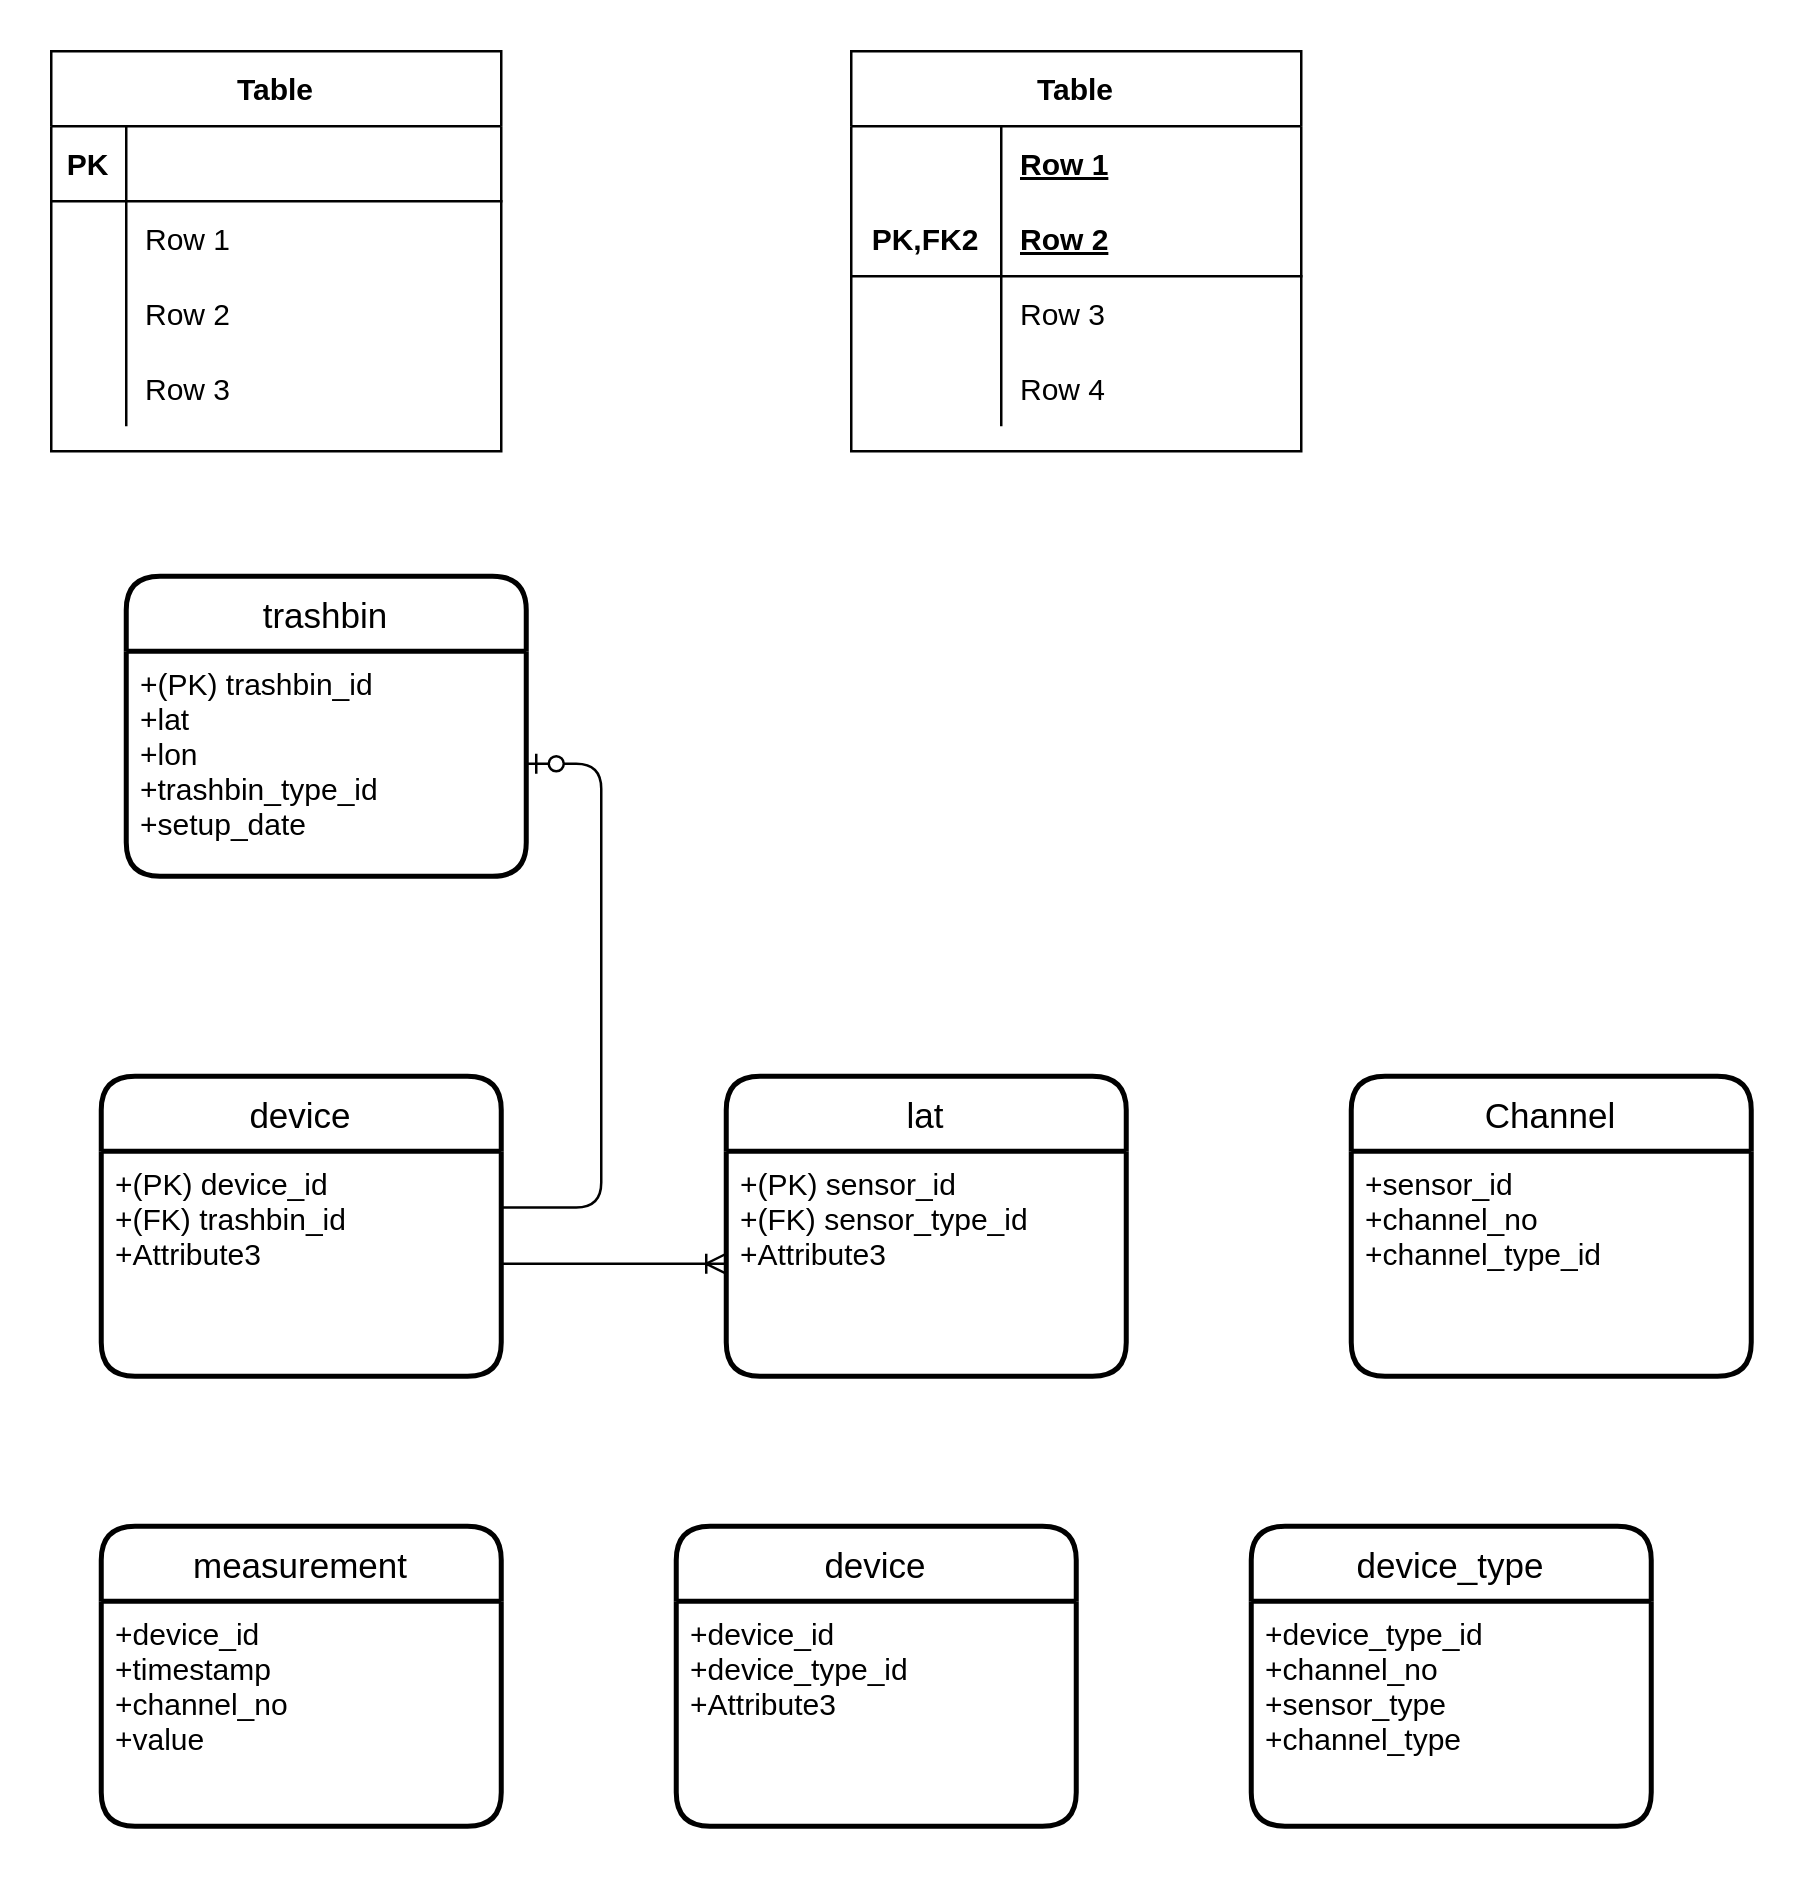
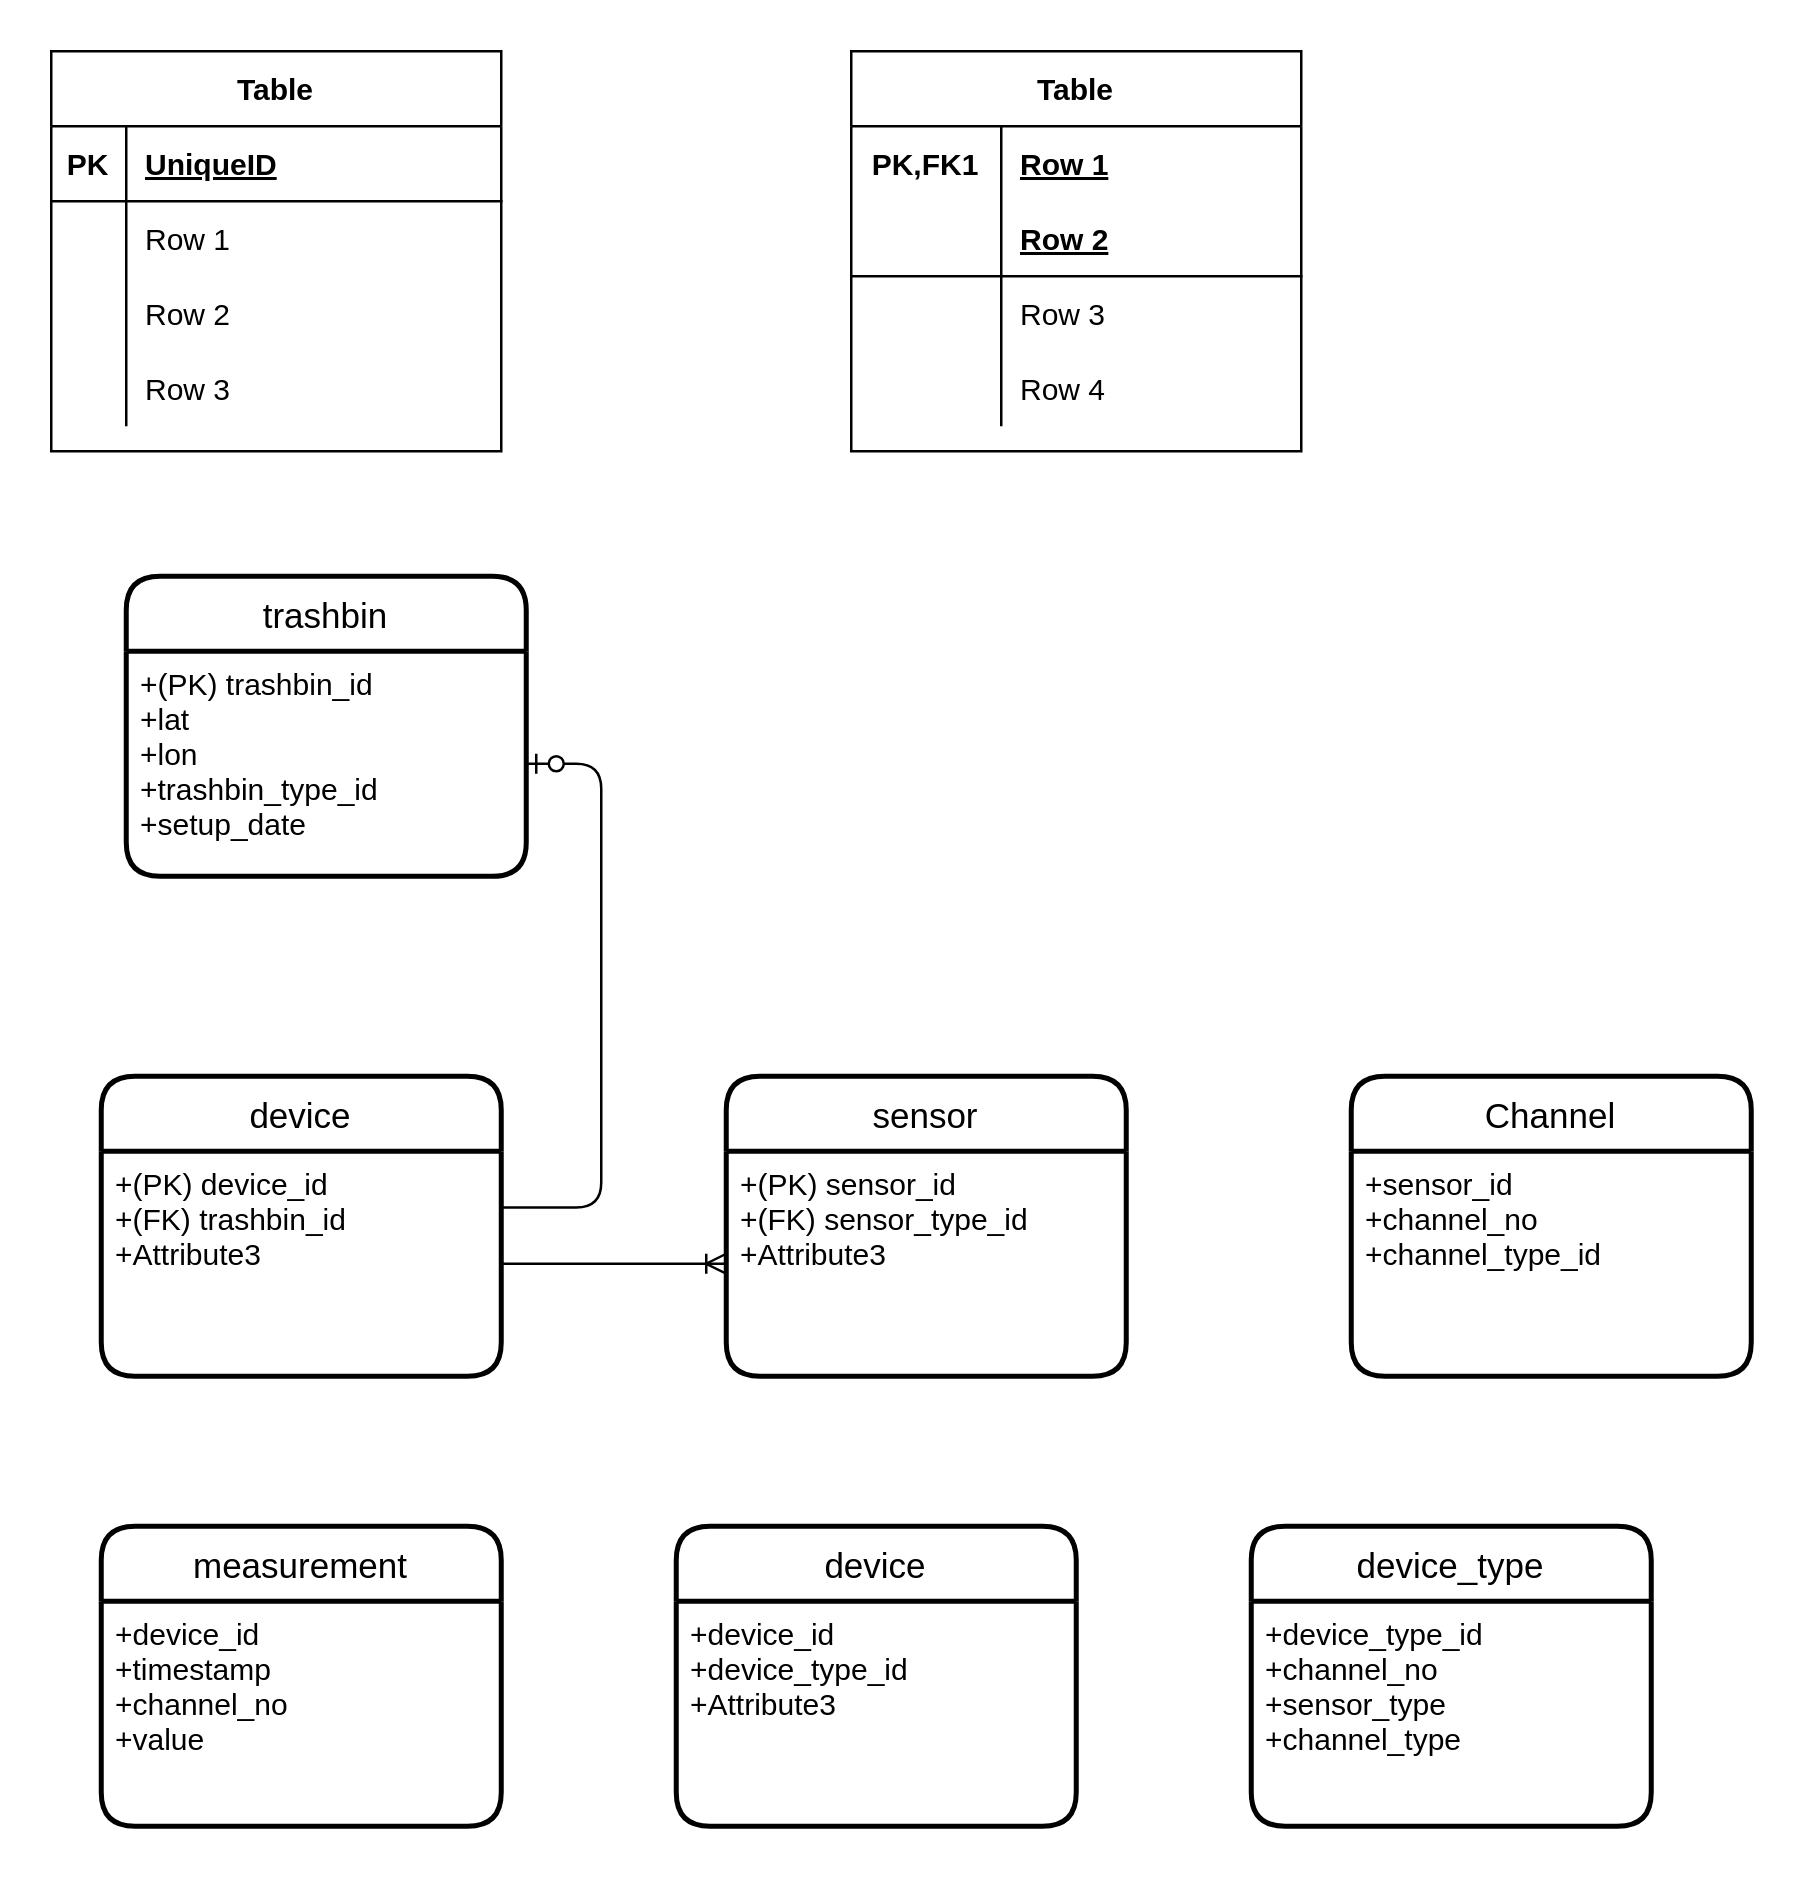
  <mxCell id="0" />
  <mxCell id="1" parent="0" />
  <mxCell id="2" value="Table" style="shape=table;startSize=30;container=1;collapsible=1;childLayout=tableLayout;fixedRows=1;rowLines=0;fontStyle=1;align=center;resizeLast=1;" vertex="1" parent="1"><mxGeometry x="20" y="20" width="180" height="160" as="geometry" /></mxCell>
  <mxCell id="3" value="" style="shape=partialRectangle;collapsible=0;dropTarget=0;pointerEvents=0;fillColor=none;top=0;left=0;bottom=1;right=0;points=[[0,0.5],[1,0.5]];portConstraint=eastwest;" vertex="1" parent="2"><mxGeometry y="30" width="180" height="30" as="geometry" /></mxCell>
  <mxCell id="4" value="PK" style="shape=partialRectangle;connectable=0;fillColor=none;top=0;left=0;bottom=0;right=0;fontStyle=1;overflow=hidden;" vertex="1" parent="3"><mxGeometry width="30" height="30" as="geometry" /></mxCell>
+ <mxCell id="5" value="UniqueID" style="shape=partialRectangle;connectable=0;fillColor=none;top=0;left=0;bottom=0;right=0;align=left;spacingLeft=6;fontStyle=5;overflow=hidden;" vertex="1" parent="3"><mxGeometry x="30" width="150" height="30" as="geometry" /></mxCell>
  <mxCell id="6" value="" style="shape=partialRectangle;collapsible=0;dropTarget=0;pointerEvents=0;fillColor=none;top=0;left=0;bottom=0;right=0;points=[[0,0.5],[1,0.5]];portConstraint=eastwest;" vertex="1" parent="2"><mxGeometry y="60" width="180" height="30" as="geometry" /></mxCell>
  <mxCell id="7" value="" style="shape=partialRectangle;connectable=0;fillColor=none;top=0;left=0;bottom=0;right=0;editable=1;overflow=hidden;" vertex="1" parent="6"><mxGeometry width="30" height="30" as="geometry" /></mxCell>
  <mxCell id="8" value="Row 1" style="shape=partialRectangle;connectable=0;fillColor=none;top=0;left=0;bottom=0;right=0;align=left;spacingLeft=6;overflow=hidden;" vertex="1" parent="6"><mxGeometry x="30" width="150" height="30" as="geometry" /></mxCell>
  <mxCell id="9" value="" style="shape=partialRectangle;collapsible=0;dropTarget=0;pointerEvents=0;fillColor=none;top=0;left=0;bottom=0;right=0;points=[[0,0.5],[1,0.5]];portConstraint=eastwest;" vertex="1" parent="2"><mxGeometry y="90" width="180" height="30" as="geometry" /></mxCell>
  <mxCell id="10" value="" style="shape=partialRectangle;connectable=0;fillColor=none;top=0;left=0;bottom=0;right=0;editable=1;overflow=hidden;" vertex="1" parent="9"><mxGeometry width="30" height="30" as="geometry" /></mxCell>
  <mxCell id="11" value="Row 2" style="shape=partialRectangle;connectable=0;fillColor=none;top=0;left=0;bottom=0;right=0;align=left;spacingLeft=6;overflow=hidden;" vertex="1" parent="9"><mxGeometry x="30" width="150" height="30" as="geometry" /></mxCell>
  <mxCell id="12" value="" style="shape=partialRectangle;collapsible=0;dropTarget=0;pointerEvents=0;fillColor=none;top=0;left=0;bottom=0;right=0;points=[[0,0.5],[1,0.5]];portConstraint=eastwest;" vertex="1" parent="2"><mxGeometry y="120" width="180" height="30" as="geometry" /></mxCell>
  <mxCell id="13" value="" style="shape=partialRectangle;connectable=0;fillColor=none;top=0;left=0;bottom=0;right=0;editable=1;overflow=hidden;" vertex="1" parent="12"><mxGeometry width="30" height="30" as="geometry" /></mxCell>
  <mxCell id="14" value="Row 3" style="shape=partialRectangle;connectable=0;fillColor=none;top=0;left=0;bottom=0;right=0;align=left;spacingLeft=6;overflow=hidden;" vertex="1" parent="12"><mxGeometry x="30" width="150" height="30" as="geometry" /></mxCell>
  <mxCell id="15" value="Table" style="shape=table;startSize=30;container=1;collapsible=1;childLayout=tableLayout;fixedRows=1;rowLines=0;fontStyle=1;align=center;resizeLast=1;" vertex="1" parent="1"><mxGeometry x="340" y="20" width="180" height="160" as="geometry" /></mxCell>
  <mxCell id="16" value="" style="shape=partialRectangle;collapsible=0;dropTarget=0;pointerEvents=0;fillColor=none;top=0;left=0;bottom=0;right=0;points=[[0,0.5],[1,0.5]];portConstraint=eastwest;" vertex="1" parent="15"><mxGeometry y="30" width="180" height="30" as="geometry" /></mxCell>
+ <mxCell id="17" value="PK,FK1" style="shape=partialRectangle;connectable=0;fillColor=none;top=0;left=0;bottom=0;right=0;fontStyle=1;overflow=hidden;" vertex="1" parent="16"><mxGeometry width="60" height="30" as="geometry" /></mxCell>
  <mxCell id="18" value="Row 1" style="shape=partialRectangle;connectable=0;fillColor=none;top=0;left=0;bottom=0;right=0;align=left;spacingLeft=6;fontStyle=5;overflow=hidden;" vertex="1" parent="16"><mxGeometry x="60" width="120" height="30" as="geometry" /></mxCell>
  <mxCell id="19" value="" style="shape=partialRectangle;collapsible=0;dropTarget=0;pointerEvents=0;fillColor=none;top=0;left=0;bottom=1;right=0;points=[[0,0.5],[1,0.5]];portConstraint=eastwest;" vertex="1" parent="15"><mxGeometry y="60" width="180" height="30" as="geometry" /></mxCell>
- <mxCell id="20" value="PK,FK2" style="shape=partialRectangle;connectable=0;fillColor=none;top=0;left=0;bottom=0;right=0;fontStyle=1;overflow=hidden;" vertex="1" parent="19"><mxGeometry width="60" height="30" as="geometry" /></mxCell>
  <mxCell id="21" value="Row 2" style="shape=partialRectangle;connectable=0;fillColor=none;top=0;left=0;bottom=0;right=0;align=left;spacingLeft=6;fontStyle=5;overflow=hidden;" vertex="1" parent="19"><mxGeometry x="60" width="120" height="30" as="geometry" /></mxCell>
  <mxCell id="22" value="" style="shape=partialRectangle;collapsible=0;dropTarget=0;pointerEvents=0;fillColor=none;top=0;left=0;bottom=0;right=0;points=[[0,0.5],[1,0.5]];portConstraint=eastwest;" vertex="1" parent="15"><mxGeometry y="90" width="180" height="30" as="geometry" /></mxCell>
  <mxCell id="23" value="" style="shape=partialRectangle;connectable=0;fillColor=none;top=0;left=0;bottom=0;right=0;editable=1;overflow=hidden;" vertex="1" parent="22"><mxGeometry width="60" height="30" as="geometry" /></mxCell>
  <mxCell id="24" value="Row 3" style="shape=partialRectangle;connectable=0;fillColor=none;top=0;left=0;bottom=0;right=0;align=left;spacingLeft=6;overflow=hidden;" vertex="1" parent="22"><mxGeometry x="60" width="120" height="30" as="geometry" /></mxCell>
  <mxCell id="25" value="" style="shape=partialRectangle;collapsible=0;dropTarget=0;pointerEvents=0;fillColor=none;top=0;left=0;bottom=0;right=0;points=[[0,0.5],[1,0.5]];portConstraint=eastwest;" vertex="1" parent="15"><mxGeometry y="120" width="180" height="30" as="geometry" /></mxCell>
  <mxCell id="26" value="" style="shape=partialRectangle;connectable=0;fillColor=none;top=0;left=0;bottom=0;right=0;editable=1;overflow=hidden;" vertex="1" parent="25"><mxGeometry width="60" height="30" as="geometry" /></mxCell>
  <mxCell id="27" value="Row 4" style="shape=partialRectangle;connectable=0;fillColor=none;top=0;left=0;bottom=0;right=0;align=left;spacingLeft=6;overflow=hidden;" vertex="1" parent="25"><mxGeometry x="60" width="120" height="30" as="geometry" /></mxCell>
  <mxCell id="28" value="trashbin" style="swimlane;childLayout=stackLayout;horizontal=1;startSize=30;horizontalStack=0;rounded=1;fontSize=14;fontStyle=0;strokeWidth=2;resizeParent=0;resizeLast=1;shadow=0;dashed=0;align=center;" vertex="1" parent="1"><mxGeometry x="50" y="230" width="160" height="120" as="geometry" /></mxCell>
  <mxCell id="29" value="+(PK) trashbin_id&#10;+lat&#10;+lon&#10;+trashbin_type_id&#10;+setup_date" style="align=left;strokeColor=none;fillColor=none;spacingLeft=4;fontSize=12;verticalAlign=top;resizable=0;rotatable=0;part=1;" vertex="1" parent="28"><mxGeometry y="30" width="160" height="90" as="geometry" /></mxCell>
  <mxCell id="30" value="device" style="swimlane;childLayout=stackLayout;horizontal=1;startSize=30;horizontalStack=0;rounded=1;fontSize=14;fontStyle=0;strokeWidth=2;resizeParent=0;resizeLast=1;shadow=0;dashed=0;align=center;" vertex="1" parent="1"><mxGeometry x="40" y="430" width="160" height="120" as="geometry" /></mxCell>
  <mxCell id="31" value="+(PK) device_id&#10;+(FK) trashbin_id&#10;+Attribute3" style="align=left;strokeColor=none;fillColor=none;spacingLeft=4;fontSize=12;verticalAlign=top;resizable=0;rotatable=0;part=1;" vertex="1" parent="30"><mxGeometry y="30" width="160" height="90" as="geometry" /></mxCell>
- <mxCell id="32" value="lat" style="swimlane;childLayout=stackLayout;horizontal=1;startSize=30;horizontalStack=0;rounded=1;fontSize=14;fontStyle=0;strokeWidth=2;resizeParent=0;resizeLast=1;shadow=0;dashed=0;align=center;" vertex="1" parent="1"><mxGeometry x="290" y="430" width="160" height="120" as="geometry" /></mxCell>
+ <mxCell id="32" value="sensor" style="swimlane;childLayout=stackLayout;horizontal=1;startSize=30;horizontalStack=0;rounded=1;fontSize=14;fontStyle=0;strokeWidth=2;resizeParent=0;resizeLast=1;shadow=0;dashed=0;align=center;" vertex="1" parent="1"><mxGeometry x="290" y="430" width="160" height="120" as="geometry" /></mxCell>
  <mxCell id="33" value="+(PK) sensor_id&#10;+(FK) sensor_type_id&#10;+Attribute3" style="align=left;strokeColor=none;fillColor=none;spacingLeft=4;fontSize=12;verticalAlign=top;resizable=0;rotatable=0;part=1;" vertex="1" parent="32"><mxGeometry y="30" width="160" height="90" as="geometry" /></mxCell>
  <mxCell id="34" value="" style="edgeStyle=entityRelationEdgeStyle;fontSize=12;html=1;endArrow=ERoneToMany;exitX=1;exitY=0.5;exitDx=0;exitDy=0;" edge="1" parent="1" source="31" target="33"><mxGeometry width="100" height="100" relative="1" as="geometry"><mxPoint x="209.04" y="483.03" as="sourcePoint" /><mxPoint x="420" y="280" as="targetPoint" /></mxGeometry></mxCell>
  <mxCell id="35" value="" style="edgeStyle=entityRelationEdgeStyle;fontSize=12;html=1;endArrow=ERzeroToOne;endFill=1;exitX=1;exitY=0.25;exitDx=0;exitDy=0;" edge="1" parent="1" source="31" target="29"><mxGeometry width="100" height="100" relative="1" as="geometry"><mxPoint x="320" y="460" as="sourcePoint" /><mxPoint x="420" y="360" as="targetPoint" /></mxGeometry></mxCell>
  <mxCell id="36" value="Channel" style="swimlane;childLayout=stackLayout;horizontal=1;startSize=30;horizontalStack=0;rounded=1;fontSize=14;fontStyle=0;strokeWidth=2;resizeParent=0;resizeLast=1;shadow=0;dashed=0;align=center;" vertex="1" parent="1"><mxGeometry x="540" y="430" width="160" height="120" as="geometry" /></mxCell>
  <mxCell id="37" value="+sensor_id&#10;+channel_no&#10;+channel_type_id" style="align=left;strokeColor=none;fillColor=none;spacingLeft=4;fontSize=12;verticalAlign=top;resizable=0;rotatable=0;part=1;" vertex="1" parent="36"><mxGeometry y="30" width="160" height="90" as="geometry" /></mxCell>
  <mxCell id="38" value="measurement" style="swimlane;childLayout=stackLayout;horizontal=1;startSize=30;horizontalStack=0;rounded=1;fontSize=14;fontStyle=0;strokeWidth=2;resizeParent=0;resizeLast=1;shadow=0;dashed=0;align=center;" vertex="1" parent="1"><mxGeometry x="40" y="610" width="160" height="120" as="geometry" /></mxCell>
  <mxCell id="39" value="+device_id&#10;+timestamp&#10;+channel_no&#10;+value" style="align=left;strokeColor=none;fillColor=none;spacingLeft=4;fontSize=12;verticalAlign=top;resizable=0;rotatable=0;part=1;" vertex="1" parent="38"><mxGeometry y="30" width="160" height="90" as="geometry" /></mxCell>
  <mxCell id="40" value="device" style="swimlane;childLayout=stackLayout;horizontal=1;startSize=30;horizontalStack=0;rounded=1;fontSize=14;fontStyle=0;strokeWidth=2;resizeParent=0;resizeLast=1;shadow=0;dashed=0;align=center;" vertex="1" parent="1"><mxGeometry x="270" y="610" width="160" height="120" as="geometry" /></mxCell>
  <mxCell id="41" value="+device_id&#10;+device_type_id&#10;+Attribute3" style="align=left;strokeColor=none;fillColor=none;spacingLeft=4;fontSize=12;verticalAlign=top;resizable=0;rotatable=0;part=1;" vertex="1" parent="40"><mxGeometry y="30" width="160" height="90" as="geometry" /></mxCell>
  <mxCell id="42" value="device_type" style="swimlane;childLayout=stackLayout;horizontal=1;startSize=30;horizontalStack=0;rounded=1;fontSize=14;fontStyle=0;strokeWidth=2;resizeParent=0;resizeLast=1;shadow=0;dashed=0;align=center;" vertex="1" parent="1"><mxGeometry x="500" y="610" width="160" height="120" as="geometry" /></mxCell>
  <mxCell id="43" value="+device_type_id&#10;+channel_no&#10;+sensor_type&#10;+channel_type" style="align=left;strokeColor=none;fillColor=none;spacingLeft=4;fontSize=12;verticalAlign=top;resizable=0;rotatable=0;part=1;" vertex="1" parent="42"><mxGeometry y="30" width="160" height="90" as="geometry" /></mxCell>
